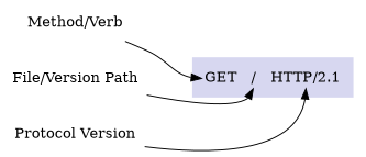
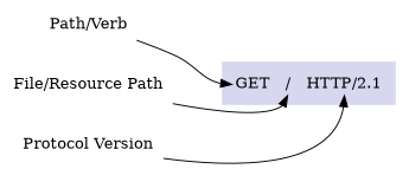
  digraph {
    fontname="DejaVu Serif"
    rankdir=LR
    node [fontname="DejaVu Serif" shape=none]
    edge [fontname="DejaVu Serif"]
    n1 [label=<<table border="0" cellborder="0" cellspacing="10" bgcolor="#d7d7f0">                     <tr>                     <td port="verb">GET</td>                       <td port="file">/</td>                       <td port="ver">HTTP/2.1</td>                     </tr>                   </table>>]
-   "Method/Verb"
-   "File/Resource Path" [label="File/Version Path"]
+   "Method/Verb" [label="Path/Verb"]
+   "File/Resource Path"
    "Protocol Version"
    "Method/Verb" -> n1 [headport=verb]
    "File/Resource Path" -> n1 [headport=file]
    "Protocol Version" -> n1 [headport=ver]
  }
